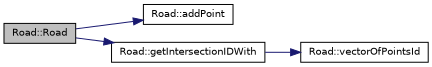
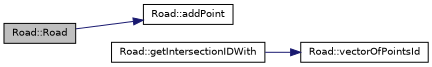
  digraph {
    rankdir=LR
    node [color=black fontname=Helvetica fontsize=10 shape=record]
    edge [color=midnightblue fontname=Helvetica fontsize=10 labelfontname=Helvetica labelfontsize=10 style=solid]
    n1 [fillcolor=grey75 fontcolor=black height=0.2 label="Road::Road" style=filled width=0.4]
    n2 [height=0.2 label="Road::addPoint" width=0.4]
    n3 [height=0.2 label="Road::getIntersectionIDWith" width=0.4]
    n4 [height=0.2 label="Road::vectorOfPointsId" width=0.4]
    n1 -> n2
-   n1 -> n3
    n3 -> n4
  }
